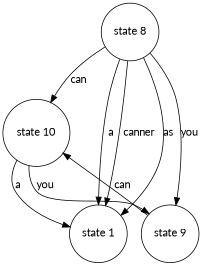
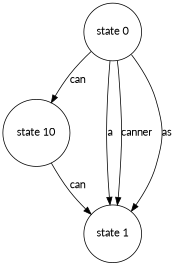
  digraph {
    fontname=Lato
    node [fontname=Lato ordering=out shape=circle]
    edge [fontname=Lato]
    n1 [label="state 10"]
    "state 1"
-   "state 9"
-   "state 0" [label="state 8"]
-   n1 -> "state 1" [label=a]
-   n1 -> "state 9" [label=you]
-   "state 9" -> n1 [label=can]
+   "state 0"
+   n1 -> "state 1" [label=can]
    "state 0" -> n1 [label=can]
    "state 0" -> "state 1" [label=a]
    "state 0" -> "state 1" [label=canner]
    "state 0" -> "state 1" [label=as]
-   "state 0" -> "state 9" [label=you]
  }
